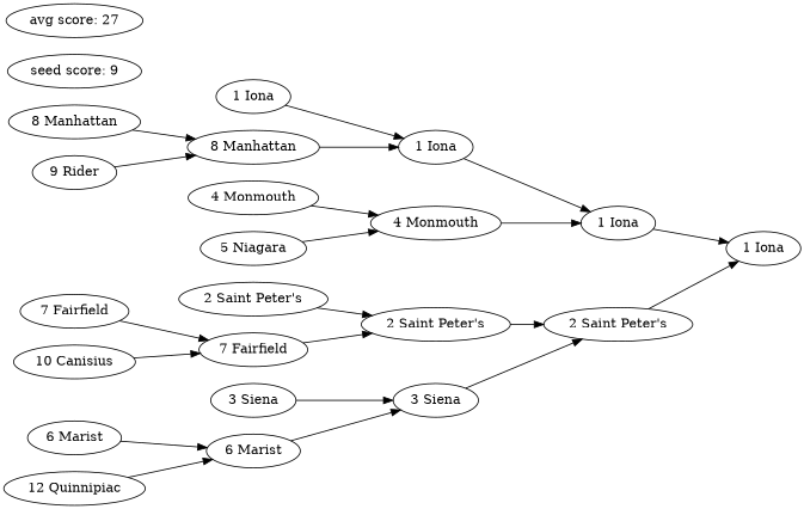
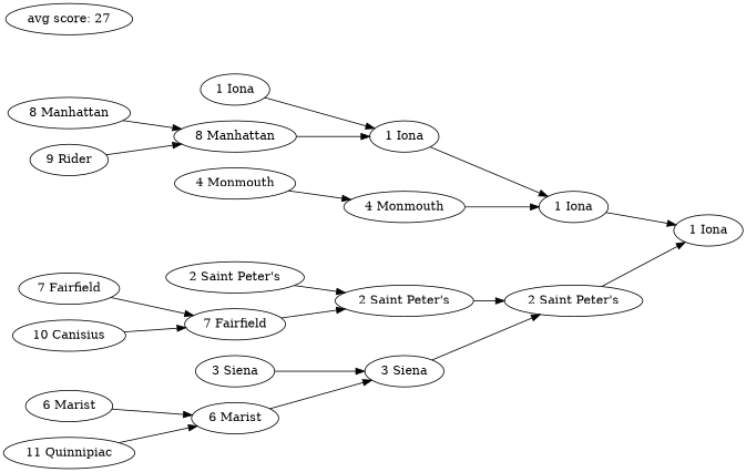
  digraph {
    fontname="DejaVu Serif"
    rankdir=LR
    node [fontname="DejaVu Serif"]
    edge [fontname="DejaVu Serif"]
    n1 [label="1 Iona"]
    n2 [label="1 Iona"]
    n3 [label="1 Iona"]
    n4 [label="1 Iona"]
    n5 [label="8 Manhattan"]
    n6 [label="8 Manhattan"]
    n7 [label="9 Rider"]
    n8 [label="4 Monmouth"]
    n9 [label="4 Monmouth"]
-   n10 [label="5 Niagara"]
    n11 [label="2 Saint Peter's"]
    n12 [label="2 Saint Peter's"]
    n13 [label="2 Saint Peter's"]
    n14 [label="7 Fairfield"]
    n15 [label="7 Fairfield"]
    n16 [label="10 Canisius"]
    n17 [label="3 Siena"]
    n18 [label="3 Siena"]
    n19 [label="6 Marist"]
    n20 [label="6 Marist"]
-   n21 [label="12 Quinnipiac"]
-   n22 [label="seed score: 9"]
+   n21 [label="11 Quinnipiac"]
    n23 [label="avg score: 27"]
    n2 -> n1
    n3 -> n2
    n4 -> n3
    n5 -> n3
    n6 -> n5
    n7 -> n5
    n8 -> n2
    n9 -> n8
-   n10 -> n8
    n11 -> n1
    n12 -> n11
    n13 -> n12
    n14 -> n12
    n15 -> n14
    n16 -> n14
    n17 -> n11
    n18 -> n17
    n19 -> n17
    n20 -> n19
    n21 -> n19
  }
